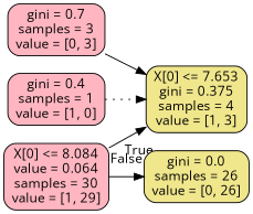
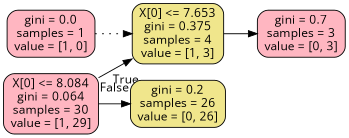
  digraph {
    fontname="Open Sans"
    rankdir=LR
    node [color=black fillcolor=lightpink fontname="Open Sans" shape=box style="filled, rounded"]
    edge [fontname="Open Sans" style=solid]
-   n1 [label="X[0] <= 8.084\nvalue = 0.064\nsamples = 30\nvalue = [1, 29]"]
+   n1 [label="X[0] <= 8.084\ngini = 0.064\nsamples = 30\nvalue = [1, 29]"]
    n2 [fillcolor=khaki label="X[0] <= 7.653\ngini = 0.375\nsamples = 4\nvalue = [1, 3]"]
-   n3 [fillcolor=khaki label="gini = 0.0\nsamples = 26\nvalue = [0, 26]"]
+   n3 [fillcolor=khaki label="gini = 0.2\nsamples = 26\nvalue = [0, 26]"]
    n4 [label="gini = 0.7\nsamples = 3\nvalue = [0, 3]"]
-   n5 [label="gini = 0.4\nsamples = 1\nvalue = [1, 0]"]
+   n5 [label="gini = 0.0\nsamples = 1\nvalue = [1, 0]"]
    n1 -> n2 [headlabel=True labelangle=45 labeldistance=2.5]
    n1 -> n3 [headlabel=False labelangle=-45 labeldistance=2.5]
-   n4 -> n2
+   n2 -> n4
    n5 -> n2 [style=dotted]
  }
